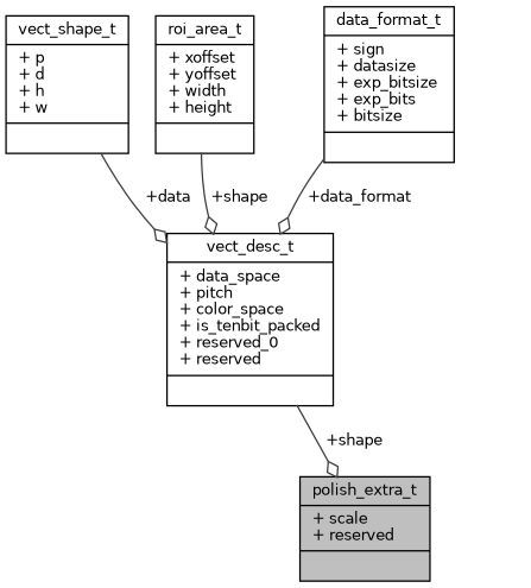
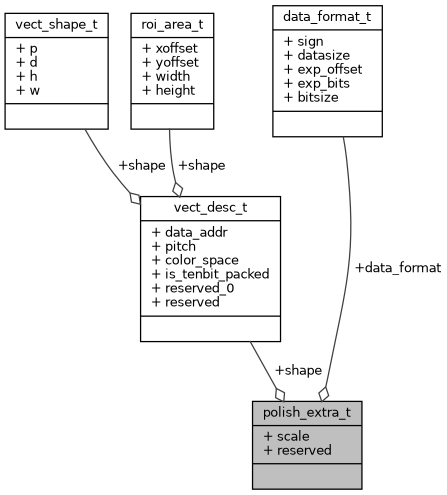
  digraph {
    node [color=black fontname=Helvetica fontsize=10 shape=record]
    edge [arrowhead=odiamond color=grey25 fontname=Helvetica fontsize=10 labelfontname=Helvetica labelfontsize=10 style=solid]
    n1 [fillcolor=grey75 fontcolor=black height=0.2 label="{polish_extra_t\n|+ scale\l+ reserved\l|}" style=filled width=0.4]
-   n2 [height=0.2 label="{vect_desc_t\n|+ data_space\l+ pitch\l+ color_space\l+ is_tenbit_packed\l+ reserved_0\l+ reserved\l|}" width=0.4]
+   n2 [height=0.2 label="{vect_desc_t\n|+ data_addr\l+ pitch\l+ color_space\l+ is_tenbit_packed\l+ reserved_0\l+ reserved\l|}" width=0.4]
    n3 [height=0.2 label="{vect_shape_t\n|+ p\l+ d\l+ h\l+ w\l|}" width=0.4]
-   n4 [height=0.2 label="{data_format_t\n|+ sign\l+ datasize\l+ exp_bitsize\l+ exp_bits\l+ bitsize\l|}" width=0.4]
+   n4 [height=0.2 label="{data_format_t\n|+ sign\l+ datasize\l+ exp_offset\l+ exp_bits\l+ bitsize\l|}" width=0.4]
    n5 [height=0.2 label="{roi_area_t\n|+ xoffset\l+ yoffset\l+ width\l+ height\l|}" width=0.4]
    n2 -> n1 [label=" +shape"]
-   n3 -> n2 [label=" +data"]
-   n4 -> n2 [label=" +data_format"]
+   n3 -> n2 [label=" +shape"]
+   n4 -> n1 [label=" +data_format"]
    n5 -> n2 [label=" +shape"]
  }
